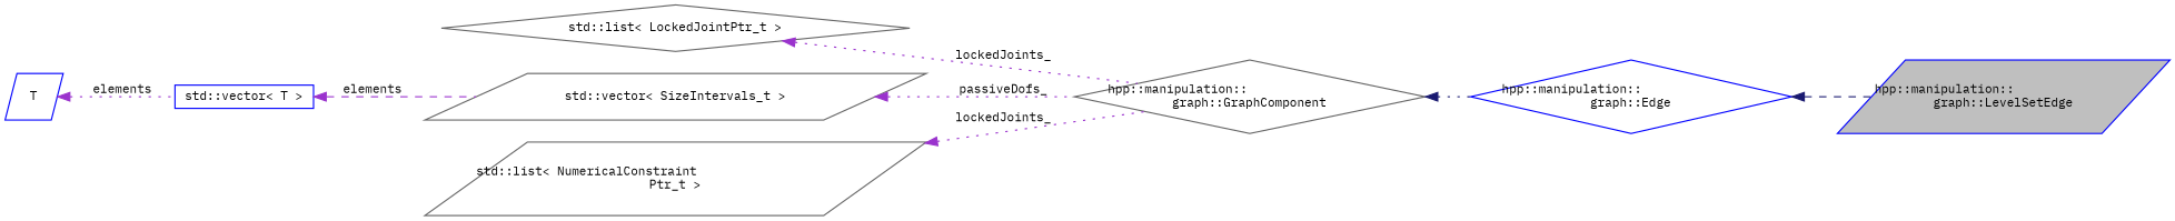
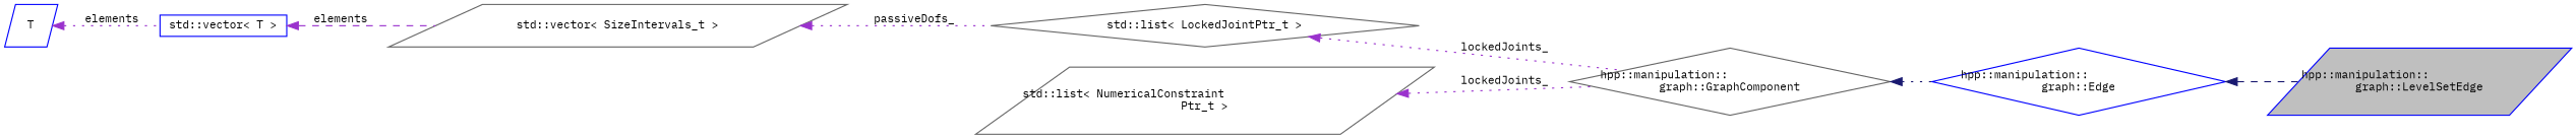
  digraph {
    fontname="IBM Plex Mono"
    rankdir=LR
    node [color=blue fillcolor=white fontname="IBM Plex Mono" fontsize=10 shape=parallelogram style=filled]
    edge [color=darkorchid3 dir=back fontname="IBM Plex Mono" fontsize=10 labelfontname=Helvetica labelfontsize=10 style=dotted]
    n1 [fillcolor=grey75 fontcolor=black height=0.2 label="hpp::manipulation::\lgraph::LevelSetEdge" width=0.4]
    n2 [height=0.2 label="hpp::manipulation::\lgraph::Edge" shape=diamond width=0.4]
    n3 [color=gray40 height=0.2 label="hpp::manipulation::\lgraph::GraphComponent" shape=diamond width=0.4]
    n4 [color=gray40 height=0.2 label="std::list\< LockedJointPtr_t \>" shape=diamond width=0.4]
    n5 [color=gray40 height=0.2 label="std::vector\< SizeIntervals_t \>" width=0.4]
    n6 [height=0.2 label="std::vector\< T \>" shape=box width=0.4]
    n7 [height=0.2 label=T width=0.4]
    n8 [color=gray40 height=0.2 label="std::list\< NumericalConstraint\lPtr_t \>" width=0.4]
    n2 -> n1 [color=midnightblue style=dashed]
    n3 -> n2 [color=midnightblue]
    n4 -> n3 [label=" lockedJoints_"]
-   n5 -> n3 [label=" passiveDofs_"]
+   n5 -> n4 [label=" passiveDofs_"]
    n6 -> n5 [label=" elements" style=dashed]
    n7 -> n6 [label=" elements"]
    n8 -> n3 [label=" lockedJoints_"]
  }
